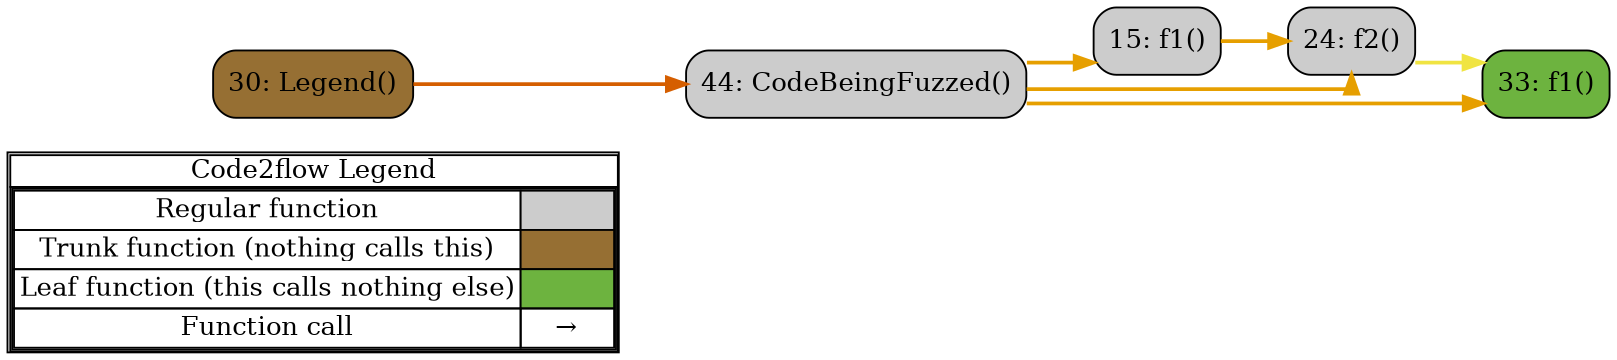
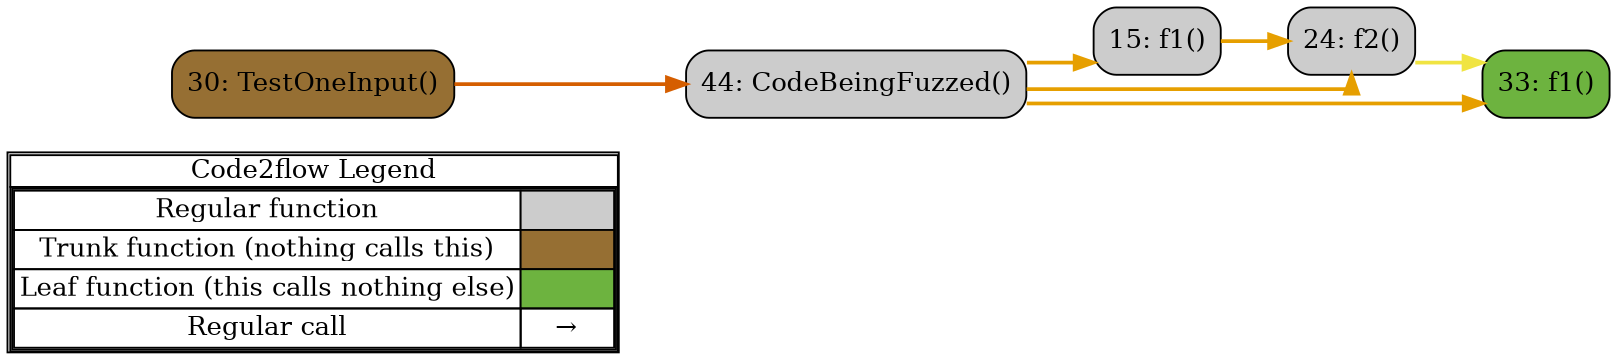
  digraph {
    concentrate=true
    rankdir=LR
    splines=ortho
    node [shape=rect fillcolor="#cccccc" style="rounded,filled"]
    edge [color="#E69F00" penwidth=2 style=solid]
-   n1 [label=<         <table cellspacing="0" cellpadding="0" border="1"><tr><td>Code2flow Legend</td></tr><tr><td>         <table cellspacing="0">         <tr><td>Regular function</td><td width="50px" bgcolor='#cccccc'></td></tr>         <tr><td>Trunk function (nothing calls this)</td><td bgcolor='#966F33'></td></tr>         <tr><td>Leaf function (this calls nothing else)</td><td bgcolor='#6db33f'></td></tr>         <tr><td>Function call</td><td><font color='black'>&#8594;</font></td></tr>         </table></td></tr></table>         > margin=0 shape=none fillcolor="" style=""]
+   n1 [label=<         <table cellspacing="0" cellpadding="0" border="1"><tr><td>Code2flow Legend</td></tr><tr><td>         <table cellspacing="0">         <tr><td>Regular function</td><td width="50px" bgcolor='#cccccc'></td></tr>         <tr><td>Trunk function (nothing calls this)</td><td bgcolor='#966F33'></td></tr>         <tr><td>Leaf function (this calls nothing else)</td><td bgcolor='#6db33f'></td></tr>         <tr><td>Regular call</td><td><font color='black'>&#8594;</font></td></tr>         </table></td></tr></table>         > margin=0 shape=none fillcolor="" style=""]
    n2 [label="44: CodeBeingFuzzed()"]
    n3 [label="15: f1()"]
    n4 [label="24: f2()"]
    n5 [fillcolor="#6db33f" label="33: f1()"]
-   n6 [fillcolor="#966F33" label="30: Legend()"]
+   n6 [fillcolor="#966F33" label="30: TestOneInput()"]
    subgraph sub_1 {
      label=legend
      rank=min
      n1
    }
    subgraph sub_2 {
      label="File: example_library"
      style=dotted
      n2
      n3
      n4
      n5
    }
    subgraph sub_3 {
      label="File: fuzzing_example"
      style=dotted
      n6
    }
    n2 -> n3 [style=bold]
    n2 -> n4
    n2 -> n5 [style=bold]
    n3 -> n4
    n4 -> n5 [color="#F0E442" style=""]
    n6 -> n2 [color="#D55E00"]
  }
